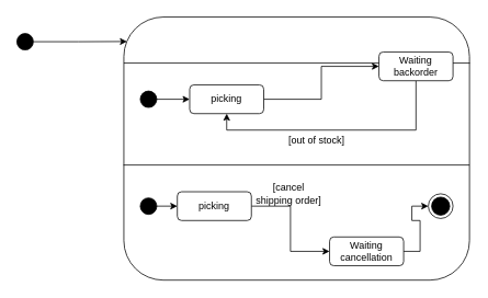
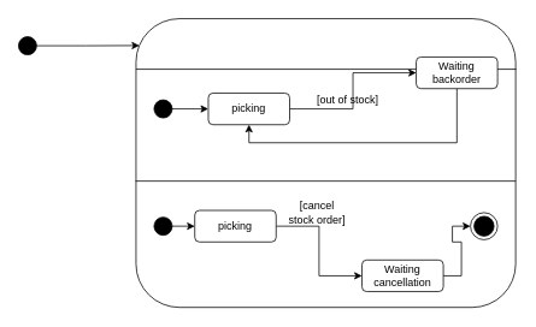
  <mxCell id="0" />
  <mxCell id="1" parent="0" />
  <mxCell id="2" style="edgeStyle=orthogonalEdgeStyle;rounded=0;orthogonalLoop=1;jettySize=auto;html=1;exitX=1;exitY=0.5;exitDx=0;exitDy=0;entryX=0.009;entryY=0.093;entryDx=0;entryDy=0;entryPerimeter=0;" edge="1" parent="1" source="3" target="4"><mxGeometry relative="1" as="geometry"><mxPoint x="150" y="50" as="targetPoint" /></mxGeometry></mxCell>
  <mxCell id="3" value="" style="ellipse;whiteSpace=wrap;html=1;fillColor=#000000;" vertex="1" parent="1"><mxGeometry x="20" y="40" width="20" height="20" as="geometry" /></mxCell>
  <mxCell id="4" value="" style="rounded=1;whiteSpace=wrap;html=1;" vertex="1" parent="1"><mxGeometry x="150" y="20" width="420" height="320" as="geometry" /></mxCell>
  <mxCell id="5" value="" style="endArrow=none;html=1;rounded=0;entryX=0.994;entryY=0.175;entryDx=0;entryDy=0;entryPerimeter=0;" edge="1" parent="1"><mxGeometry width="50" height="50" relative="1" as="geometry"><mxPoint x="150" y="76" as="sourcePoint" /><mxPoint x="570.48" y="76" as="targetPoint" /></mxGeometry></mxCell>
  <mxCell id="6" style="edgeStyle=orthogonalEdgeStyle;rounded=0;orthogonalLoop=1;jettySize=auto;html=1;exitX=1;exitY=0.5;exitDx=0;exitDy=0;entryX=0;entryY=0.5;entryDx=0;entryDy=0;" edge="1" parent="1" source="7" target="9"><mxGeometry relative="1" as="geometry" /></mxCell>
  <mxCell id="7" value="" style="ellipse;whiteSpace=wrap;html=1;fillColor=#000000;" vertex="1" parent="1"><mxGeometry x="170" y="110" width="20" height="20" as="geometry" /></mxCell>
  <mxCell id="8" style="edgeStyle=orthogonalEdgeStyle;rounded=0;orthogonalLoop=1;jettySize=auto;html=1;exitX=1;exitY=0.5;exitDx=0;exitDy=0;entryX=0;entryY=0.5;entryDx=0;entryDy=0;" edge="1" parent="1" source="9" target="11"><mxGeometry relative="1" as="geometry" /></mxCell>
  <mxCell id="9" value="picking" style="rounded=1;whiteSpace=wrap;html=1;" vertex="1" parent="1"><mxGeometry x="230" y="102.5" width="90" height="35" as="geometry" /></mxCell>
  <mxCell id="10" style="edgeStyle=orthogonalEdgeStyle;rounded=0;orthogonalLoop=1;jettySize=auto;html=1;exitX=0.5;exitY=1;exitDx=0;exitDy=0;entryX=0.5;entryY=1;entryDx=0;entryDy=0;" edge="1" parent="1" source="11" target="9"><mxGeometry relative="1" as="geometry" /></mxCell>
  <mxCell id="11" value="Waiting backorder" style="rounded=1;whiteSpace=wrap;html=1;" vertex="1" parent="1"><mxGeometry x="460" y="62.5" width="90" height="35" as="geometry" /></mxCell>
- <mxCell id="12" value="[out of stock]" style="text;html=1;align=center;verticalAlign=middle;resizable=0;points=[];autosize=1;strokeColor=none;fillColor=none;" vertex="1" parent="1"><mxGeometry x="339" y="155" width="90" height="30" as="geometry" /></mxCell>
+ <mxCell id="12" value="[out of stock]" style="text;html=1;align=center;verticalAlign=middle;resizable=0;points=[];autosize=1;strokeColor=none;fillColor=none;" vertex="1" parent="1"><mxGeometry x="339" y="95" width="90" height="30" as="geometry" /></mxCell>
  <mxCell id="13" value="" style="endArrow=none;html=1;rounded=0;entryX=0.994;entryY=0.175;entryDx=0;entryDy=0;entryPerimeter=0;" edge="1" parent="1"><mxGeometry width="50" height="50" relative="1" as="geometry"><mxPoint x="149.52" y="200" as="sourcePoint" /><mxPoint x="570" y="200" as="targetPoint" /></mxGeometry></mxCell>
  <mxCell id="14" style="edgeStyle=orthogonalEdgeStyle;rounded=0;orthogonalLoop=1;jettySize=auto;html=1;exitX=1;exitY=0.5;exitDx=0;exitDy=0;entryX=0;entryY=0.5;entryDx=0;entryDy=0;" edge="1" parent="1" source="15" target="17"><mxGeometry relative="1" as="geometry" /></mxCell>
  <mxCell id="15" value="" style="ellipse;whiteSpace=wrap;html=1;fillColor=#000000;" vertex="1" parent="1"><mxGeometry x="170" y="240" width="20" height="20" as="geometry" /></mxCell>
  <mxCell id="16" style="edgeStyle=orthogonalEdgeStyle;rounded=0;orthogonalLoop=1;jettySize=auto;html=1;exitX=1;exitY=0.5;exitDx=0;exitDy=0;entryX=0;entryY=0.5;entryDx=0;entryDy=0;" edge="1" parent="1" source="17" target="19"><mxGeometry relative="1" as="geometry" /></mxCell>
  <mxCell id="17" value="picking" style="rounded=1;whiteSpace=wrap;html=1;" vertex="1" parent="1"><mxGeometry x="215" y="232.5" width="90" height="35" as="geometry" /></mxCell>
  <mxCell id="18" style="edgeStyle=orthogonalEdgeStyle;rounded=0;orthogonalLoop=1;jettySize=auto;html=1;exitX=1;exitY=0.5;exitDx=0;exitDy=0;entryX=0;entryY=0.5;entryDx=0;entryDy=0;" edge="1" parent="1" source="19" target="20"><mxGeometry relative="1" as="geometry" /></mxCell>
  <mxCell id="19" value="Waiting cancellation" style="rounded=1;whiteSpace=wrap;html=1;" vertex="1" parent="1"><mxGeometry x="400" y="287.5" width="90" height="35" as="geometry" /></mxCell>
  <mxCell id="20" value="" style="ellipse;html=1;shape=endState;fillColor=#000000;strokeColor=#000000;" vertex="1" parent="1"><mxGeometry x="520" y="235" width="30" height="30" as="geometry" /></mxCell>
- <mxCell id="21" value="[cancel &lt;br&gt;shipping order]" style="text;html=1;align=center;verticalAlign=middle;resizable=0;points=[];autosize=1;strokeColor=none;fillColor=none;" vertex="1" parent="1"><mxGeometry x="300" y="215" width="100" height="40" as="geometry" /></mxCell>
+ <mxCell id="21" value="[cancel &lt;br&gt;stock order]" style="text;html=1;align=center;verticalAlign=middle;resizable=0;points=[];autosize=1;strokeColor=none;fillColor=none;" vertex="1" parent="1"><mxGeometry x="300" y="215" width="100" height="40" as="geometry" /></mxCell>
